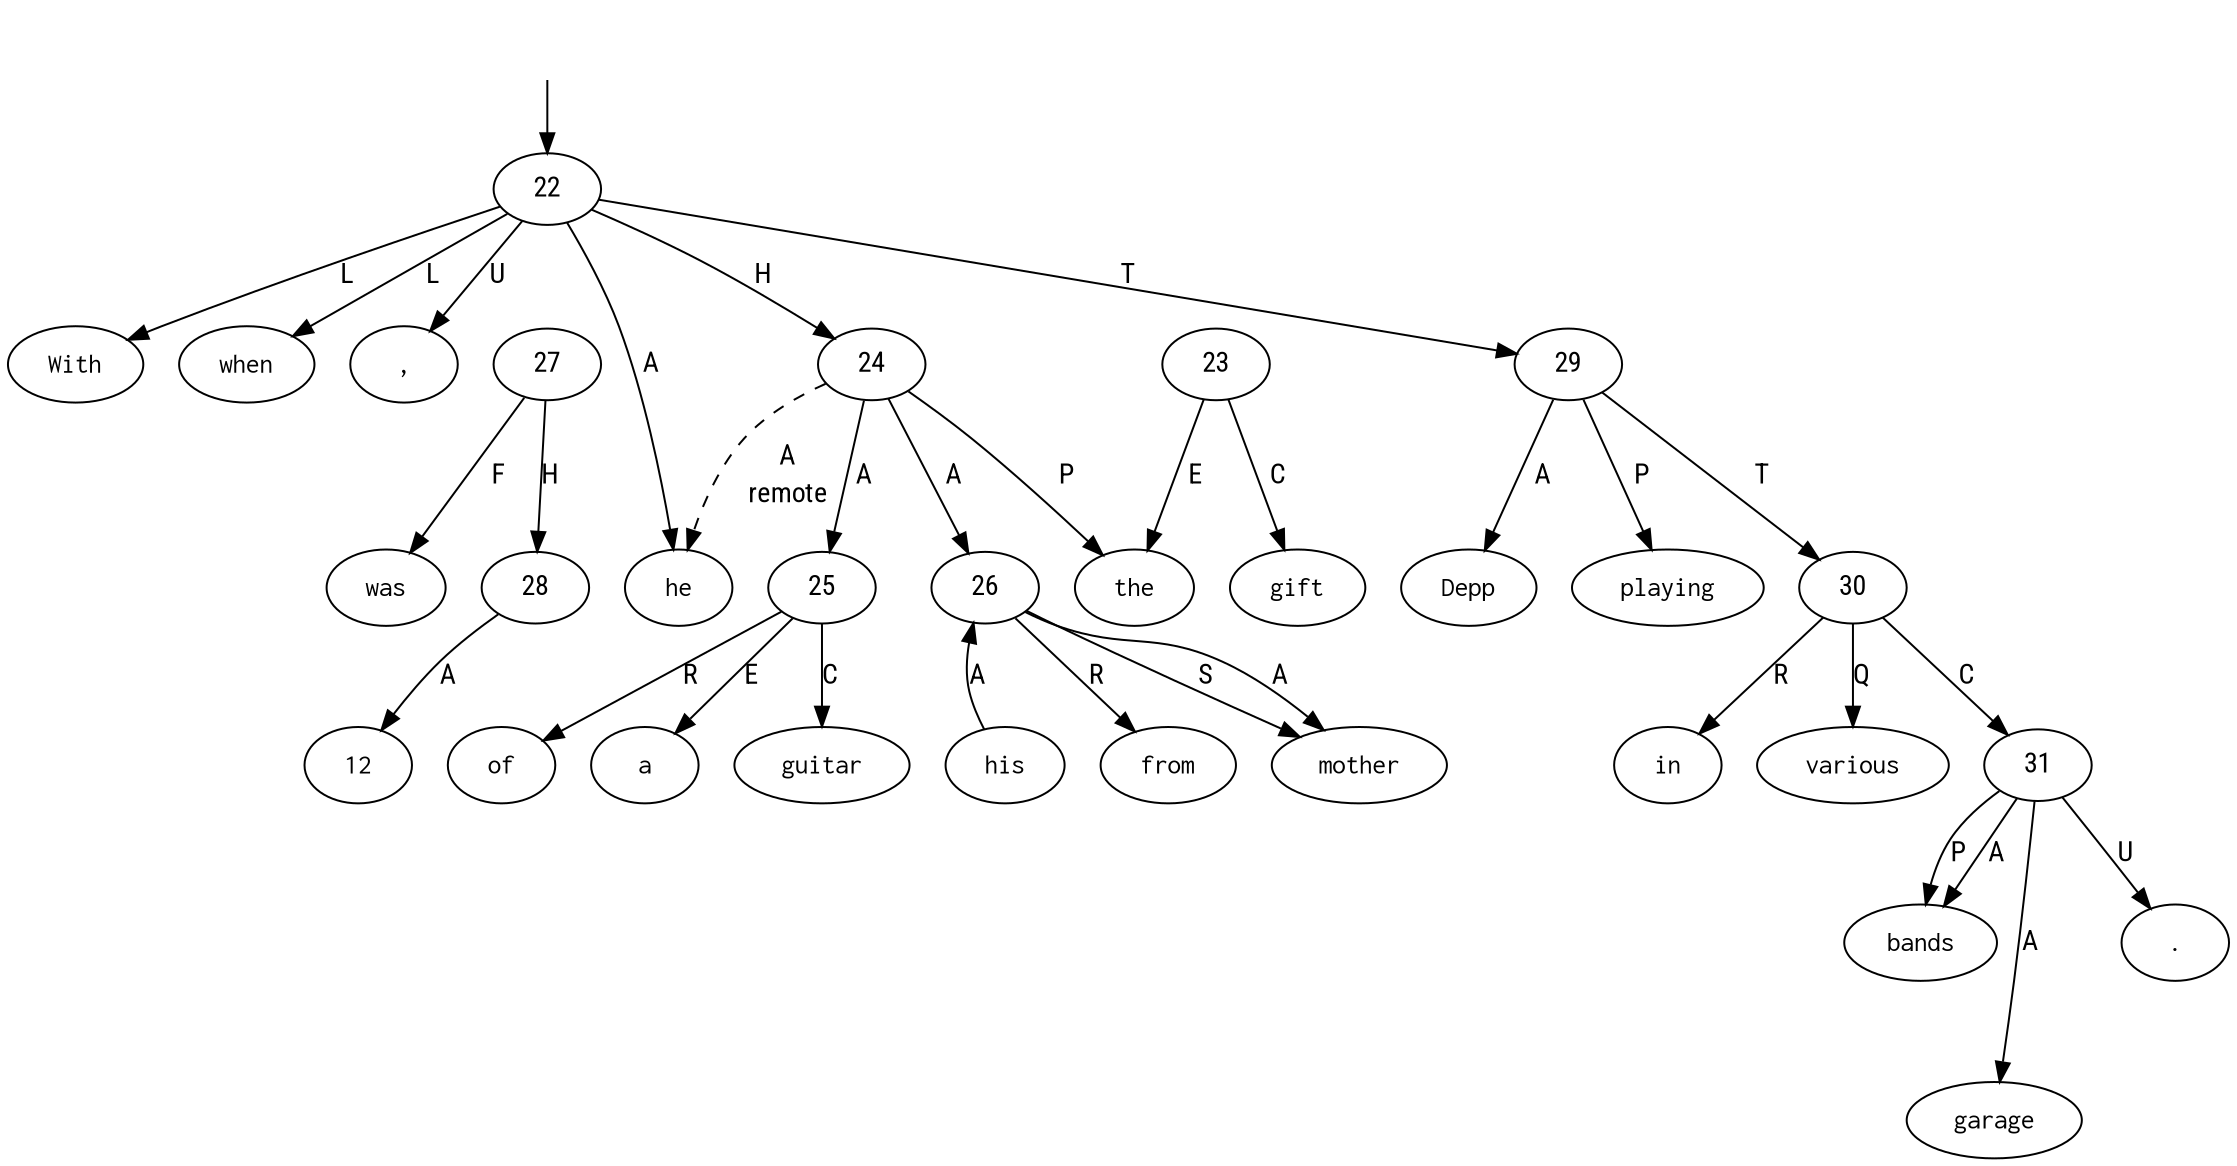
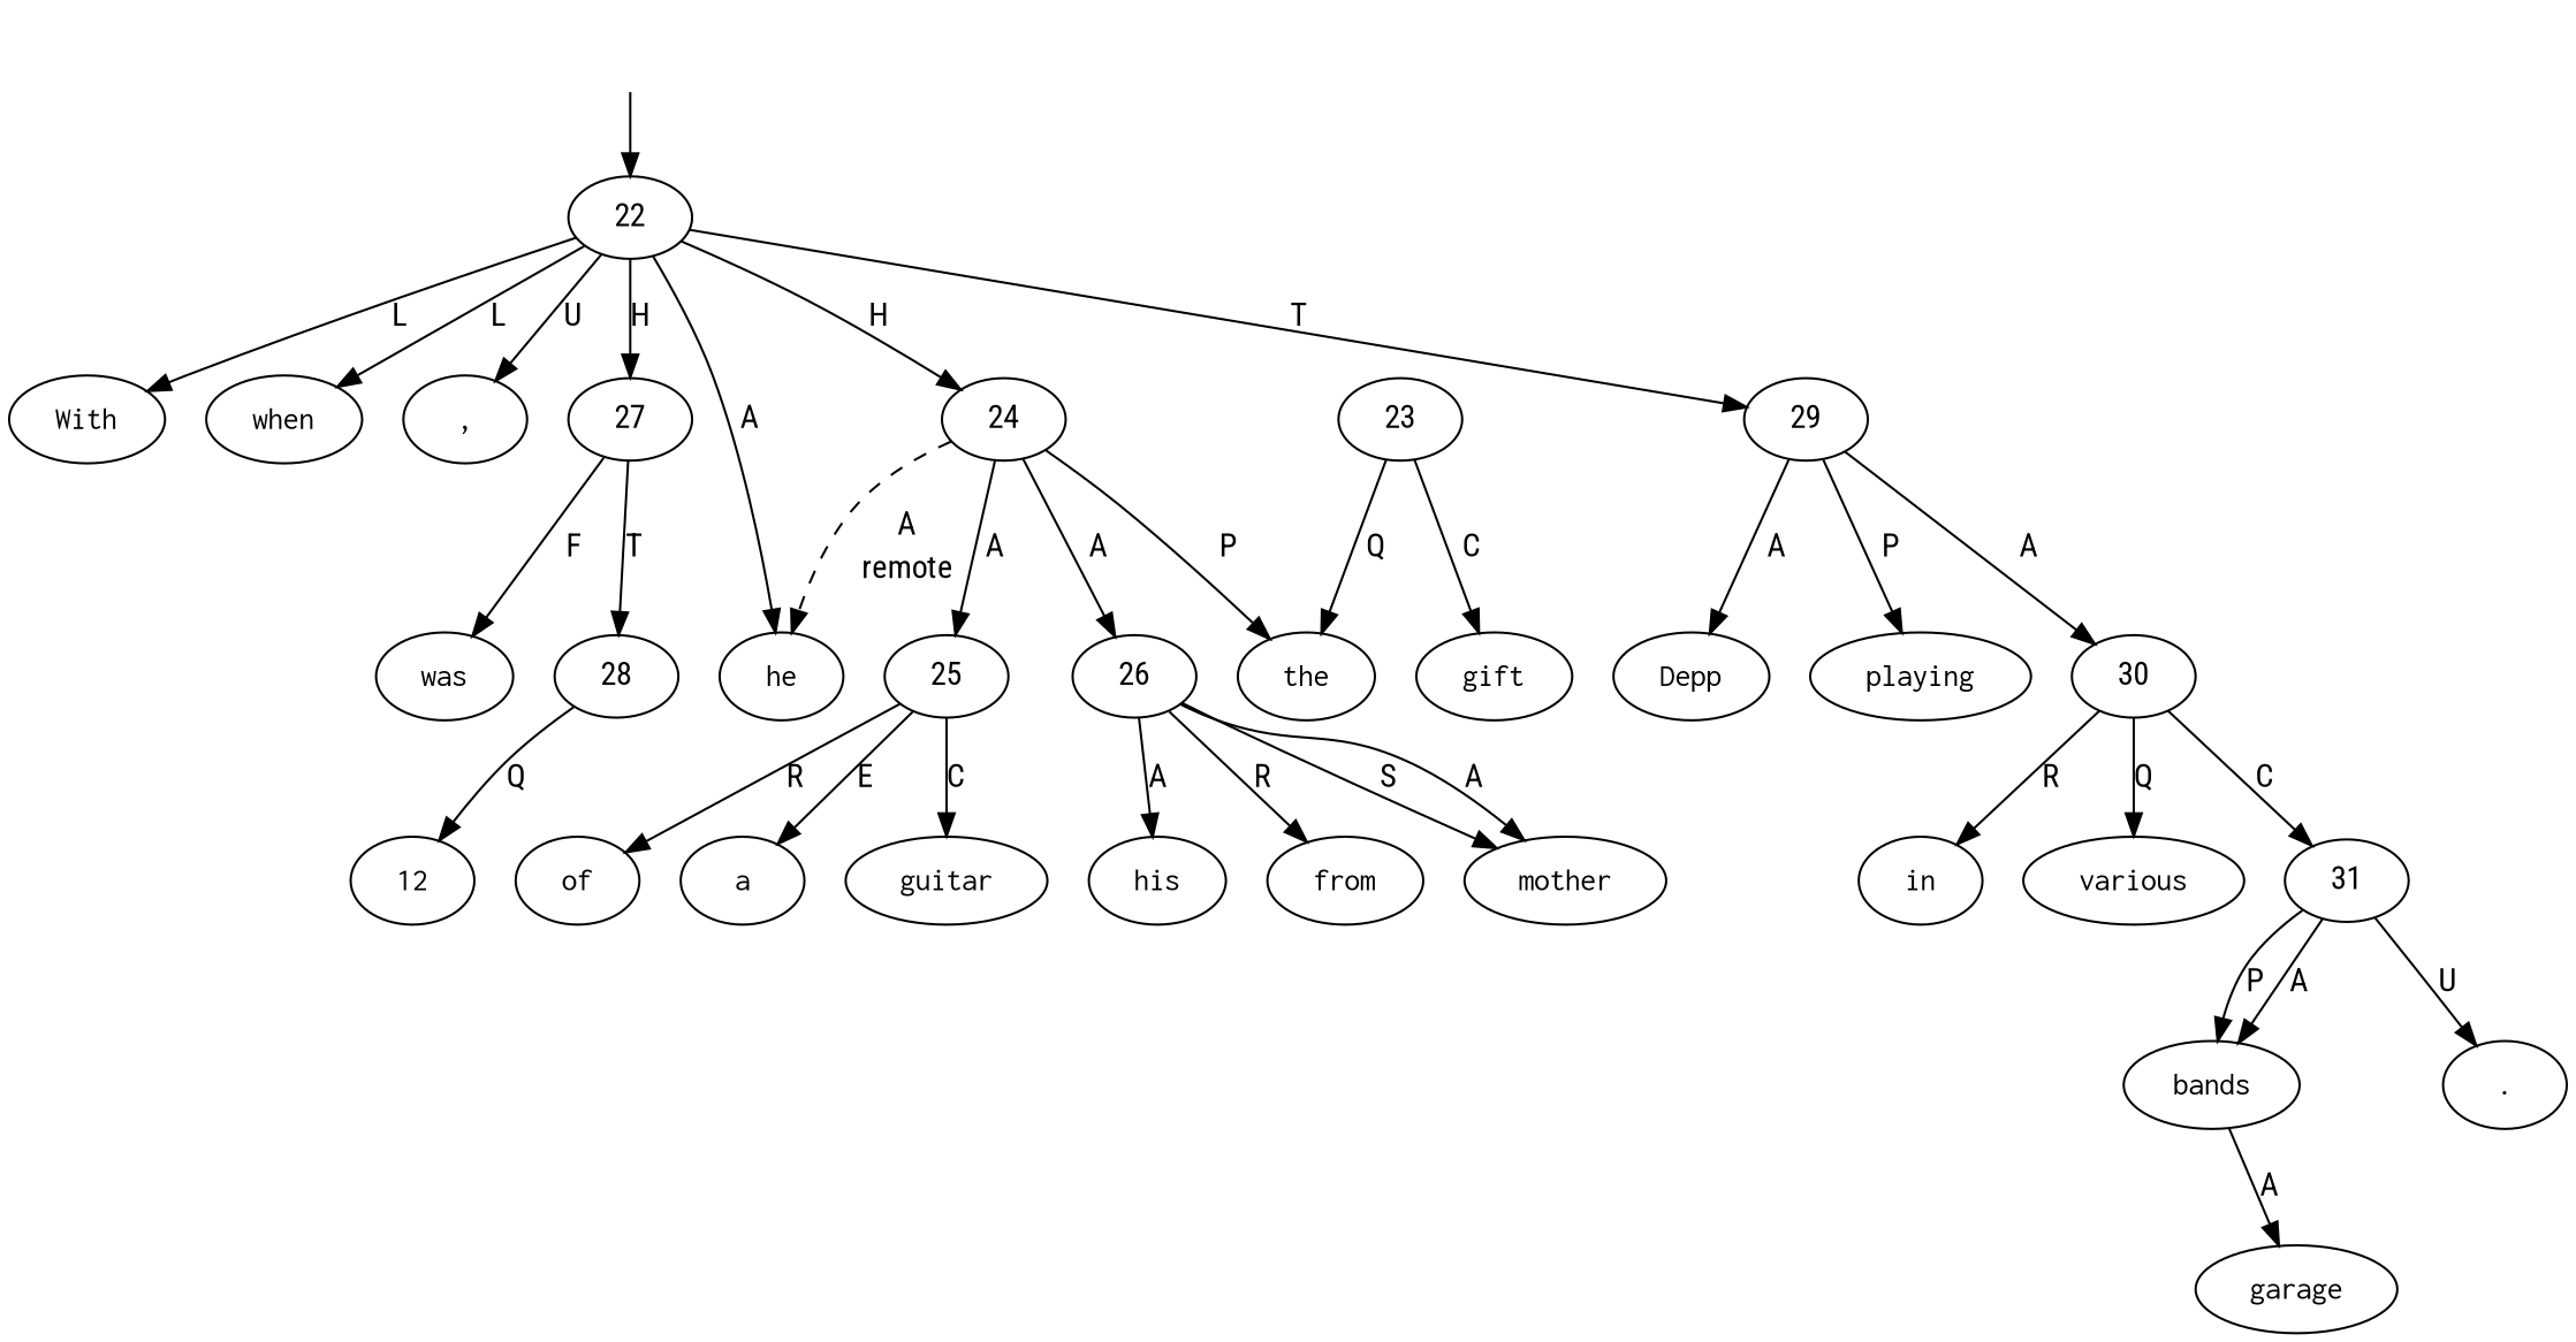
  digraph {
    fontname="Roboto Condensed"
    node [fontname="Roboto Condensed" shape=oval]
    edge [fontname="Roboto Condensed"]
    top [style=invis shape=""]
    22 [shape=""]
    n3 [label=<<table align="center" border="0" cellspacing="0"><tr><td colspan="2"><font face="Courier">With</font></td></tr></table>>]
    n4 [label=<<table align="center" border="0" cellspacing="0"><tr><td colspan="2"><font face="Courier">when</font></td></tr></table>>]
    n5 [label=<<table align="center" border="0" cellspacing="0"><tr><td colspan="2"><font face="Courier">,</font></td></tr></table>>]
    27 [shape=""]
    24 [shape=""]
    29 [shape=""]
    n9 [label=<<table align="center" border="0" cellspacing="0"><tr><td colspan="2"><font face="Courier">he</font></td></tr></table>>]
    n10 [label=<<table align="center" border="0" cellspacing="0"><tr><td colspan="2"><font face="Courier">was</font></td></tr></table>>]
    28 [shape=""]
    n12 [label=<<table align="center" border="0" cellspacing="0"><tr><td colspan="2"><font face="Courier">the</font></td></tr></table>>]
    25 [shape=""]
    26 [shape=""]
    n15 [label=<<table align="center" border="0" cellspacing="0"><tr><td colspan="2"><font face="Courier">Depp</font></td></tr></table>>]
    n16 [label=<<table align="center" border="0" cellspacing="0"><tr><td colspan="2"><font face="Courier">playing</font></td></tr></table>>]
    30 [shape=""]
    n18 [label=<<table align="center" border="0" cellspacing="0"><tr><td colspan="2"><font face="Courier">gift</font></td></tr></table>>]
    n19 [label=<<table align="center" border="0" cellspacing="0"><tr><td colspan="2"><font face="Courier">of</font></td></tr></table>>]
    n20 [label=<<table align="center" border="0" cellspacing="0"><tr><td colspan="2"><font face="Courier">a</font></td></tr></table>>]
    n21 [label=<<table align="center" border="0" cellspacing="0"><tr><td colspan="2"><font face="Courier">guitar</font></td></tr></table>>]
    n22 [label=<<table align="center" border="0" cellspacing="0"><tr><td colspan="2"><font face="Courier">from</font></td></tr></table>>]
    n23 [label=<<table align="center" border="0" cellspacing="0"><tr><td colspan="2"><font face="Courier">his</font></td></tr></table>>]
    n24 [label=<<table align="center" border="0" cellspacing="0"><tr><td colspan="2"><font face="Courier">mother</font></td></tr></table>>]
    n25 [label=<<table align="center" border="0" cellspacing="0"><tr><td colspan="2"><font face="Courier">12</font></td></tr></table>>]
    n26 [label=<<table align="center" border="0" cellspacing="0"><tr><td colspan="2"><font face="Courier">in</font></td></tr></table>>]
    n27 [label=<<table align="center" border="0" cellspacing="0"><tr><td colspan="2"><font face="Courier">various</font></td></tr></table>>]
    n28 [label=<<table align="center" border="0" cellspacing="0"><tr><td colspan="2"><font face="Courier">garage</font></td></tr></table>>]
    n29 [label=<<table align="center" border="0" cellspacing="0"><tr><td colspan="2"><font face="Courier">bands</font></td></tr></table>>]
    n30 [label=<<table align="center" border="0" cellspacing="0"><tr><td colspan="2"><font face="Courier">.</font></td></tr></table>>]
    23 [shape=""]
    31 [shape=""]
    top -> 22
    22 -> n3 [label=L]
    22 -> n4 [label=L]
    22 -> n5 [label=U]
+   22 -> 27 [label=H]
    22 -> 24 [label=H]
    22 -> 29 [label=T]
    22 -> n9 [label=A]
    27 -> n10 [label=F]
-   27 -> 28 [label=H]
+   27 -> 28 [label=T]
    24 -> n9 [label=<<table align="center" border="0" cellspacing="0"><tr><td colspan="1">A</td></tr><tr><td>remote</td></tr></table>> style=dashed]
    24 -> n12 [label=P]
    24 -> 25 [label=A]
    24 -> 26 [label=A]
    29 -> n15 [label=A]
    29 -> n16 [label=P]
-   29 -> 30 [label=T]
-   28 -> n25 [label=A]
+   29 -> 30 [label=A]
+   28 -> n25 [label=Q]
    25 -> n19 [label=R]
    25 -> n20 [label=E]
    25 -> n21 [label=C]
    26 -> n22 [label=R]
-   n23 -> 26 [label=A]
+   26 -> n23 [label=A]
    26 -> n24 [label=S]
    26 -> n24 [label=A]
    30 -> n26 [label=R]
    30 -> n27 [label=Q]
    30 -> 31 [label=C]
-   23 -> n12 [label=E]
+   23 -> n12 [label=Q]
    23 -> n18 [label=C]
-   31 -> n28 [label=A]
+   n29 -> n28 [label=A]
    31 -> n29 [label=P]
    31 -> n29 [label=A]
    31 -> n30 [label=U]
  }
